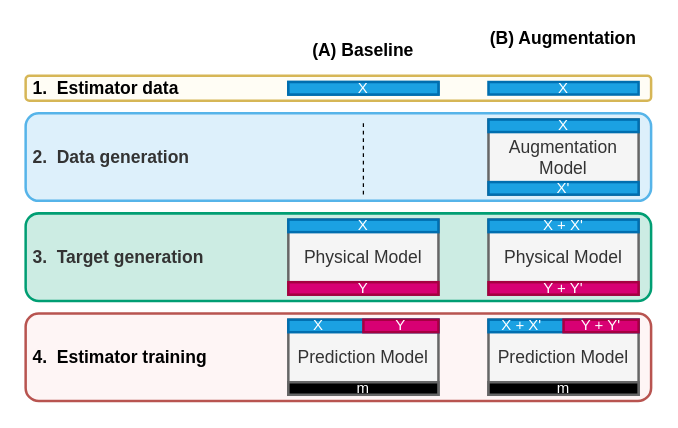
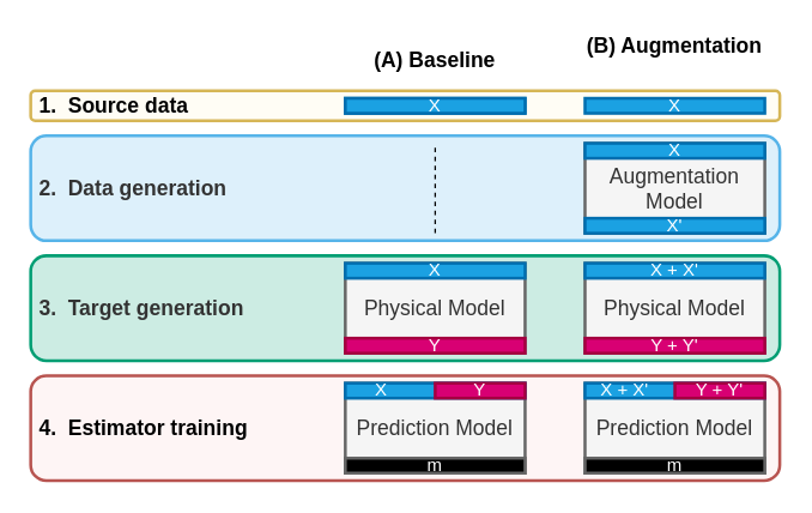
  <mxCell id="0" />
  <mxCell id="1" parent="0" />
- <mxCell id="2" value="&amp;nbsp;1.&amp;nbsp; Estimator data" style="rounded=1;whiteSpace=wrap;html=1;strokeWidth=2;fontSize=14;align=left;glass=0;shadow=0;sketch=0;fillOpacity=20;fontStyle=1;fillColor=#fff2cc;strokeColor=#d6b656;" parent="1" vertex="1"><mxGeometry x="20" y="60" width="500" height="20" as="geometry" /></mxCell>
+ <mxCell id="2" value="&amp;nbsp;1.&amp;nbsp; Source data" style="rounded=1;whiteSpace=wrap;html=1;strokeWidth=2;fontSize=14;align=left;glass=0;shadow=0;sketch=0;fillOpacity=20;fontStyle=1;fillColor=#fff2cc;strokeColor=#d6b656;" parent="1" vertex="1"><mxGeometry x="20" y="60" width="500" height="20" as="geometry" /></mxCell>
  <mxCell id="3" value="&amp;nbsp;4.&amp;nbsp; Estimator training" style="rounded=1;whiteSpace=wrap;html=1;strokeWidth=2;fontSize=14;align=left;fillOpacity=20;fontStyle=1;fillColor=#f8cecc;strokeColor=#b85450;" parent="1" vertex="1"><mxGeometry x="20" y="250" width="500" height="70" as="geometry" /></mxCell>
  <mxCell id="4" value="&amp;nbsp;2.&amp;nbsp; Data generation" style="rounded=1;whiteSpace=wrap;html=1;strokeWidth=2;fontSize=14;fontColor=#333333;align=left;glass=0;shadow=0;sketch=0;fillOpacity=20;fontStyle=1;fillColor=#56B4E9;strokeColor=#56B4E9;" parent="1" vertex="1"><mxGeometry x="20" y="90" width="500" height="70" as="geometry" /></mxCell>
  <mxCell id="5" value="&amp;nbsp;3.&amp;nbsp; Target generation" style="rounded=1;whiteSpace=wrap;html=1;strokeWidth=2;fontSize=14;fontColor=#333333;align=left;fillOpacity=20;fontStyle=1;fillColor=#009E73;strokeColor=#009E73;" parent="1" vertex="1"><mxGeometry x="20" y="170" width="500" height="70" as="geometry" /></mxCell>
  <mxCell id="6" value="&lt;span style=&quot;font-weight: 400&quot;&gt;Prediction Model&lt;/span&gt;" style="rounded=0;whiteSpace=wrap;html=1;strokeWidth=2;gradientDirection=east;arcSize=13;fontSize=14;fontStyle=1;fillColor=#f5f5f5;strokeColor=#666666;fontColor=#333333;" parent="1" vertex="1"><mxGeometry x="230" y="255" width="120" height="60" as="geometry" /></mxCell>
  <mxCell id="7" value="X&amp;nbsp; &amp;nbsp; &amp;nbsp; &amp;nbsp; &amp;nbsp; &amp;nbsp; &amp;nbsp; &amp;nbsp; &amp;nbsp; &amp;nbsp;Y" style="rounded=0;whiteSpace=wrap;html=1;strokeWidth=2;gradientDirection=east;fillColor=#1ba1e2;arcSize=13;strokeColor=#006EAF;fontColor=#ffffff;" parent="1" vertex="1"><mxGeometry x="230" y="255" width="120" height="10" as="geometry" /></mxCell>
  <mxCell id="8" value="Y" style="rounded=0;whiteSpace=wrap;html=1;strokeWidth=2;fillColor=#d80073;strokeColor=#A50040;fontColor=#ffffff;" parent="1" vertex="1"><mxGeometry x="290" y="255" width="60" height="10" as="geometry" /></mxCell>
  <mxCell id="9" value="m" style="rounded=0;whiteSpace=wrap;html=1;strokeWidth=2;gradientDirection=east;arcSize=13;fontColor=#ffffff;fontStyle=0;fillColor=#000000;strokeColor=#666666;" parent="1" vertex="1"><mxGeometry x="230" y="305" width="120" height="10" as="geometry" /></mxCell>
  <mxCell id="10" value="(A) Baseline" style="text;html=1;strokeColor=none;fillColor=none;align=center;verticalAlign=middle;whiteSpace=wrap;rounded=0;shadow=0;glass=0;sketch=0;fontSize=14;fontColor=#000000;fontStyle=1" parent="1" vertex="1"><mxGeometry x="230" y="30" width="120" height="20" as="geometry" /></mxCell>
  <mxCell id="11" value="" style="endArrow=none;dashed=1;html=1;strokeColor=#000000;fontSize=14;fontColor=#000000;" parent="1" edge="1"><mxGeometry width="50" height="50" relative="1" as="geometry"><mxPoint x="290" y="155" as="sourcePoint" /><mxPoint x="290" y="95" as="targetPoint" /></mxGeometry></mxCell>
  <mxCell id="12" value="X&amp;nbsp; &amp;nbsp; &amp;nbsp; &amp;nbsp; &amp;nbsp; &amp;nbsp; &amp;nbsp; &amp;nbsp; &amp;nbsp; &amp;nbsp;Y" style="rounded=0;whiteSpace=wrap;html=1;strokeWidth=2;gradientDirection=east;fillColor=#1ba1e2;arcSize=13;strokeColor=#006EAF;fontColor=#ffffff;" parent="1" vertex="1"><mxGeometry x="230" y="65" width="120" height="10" as="geometry" /></mxCell>
  <mxCell id="13" value="Augmentation Model" style="rounded=0;whiteSpace=wrap;html=1;strokeWidth=2;gradientDirection=east;arcSize=13;fontSize=14;fillColor=#f5f5f5;strokeColor=#666666;fontColor=#333333;" parent="1" vertex="1"><mxGeometry x="390" y="95" width="120" height="60" as="geometry" /></mxCell>
  <mxCell id="14" value="X" style="rounded=0;whiteSpace=wrap;html=1;strokeWidth=2;gradientDirection=east;fillColor=#1ba1e2;arcSize=13;strokeColor=#006EAF;fontColor=#ffffff;" parent="1" vertex="1"><mxGeometry x="390" y="95" width="120" height="10" as="geometry" /></mxCell>
  <mxCell id="15" value="X'" style="rounded=0;whiteSpace=wrap;html=1;strokeWidth=2;gradientDirection=east;fillColor=#1ba1e2;arcSize=13;strokeColor=#006EAF;fontColor=#ffffff;" parent="1" vertex="1"><mxGeometry x="390" y="145" width="120" height="10" as="geometry" /></mxCell>
  <mxCell id="16" value="&lt;span style=&quot;font-weight: 400&quot;&gt;Prediction Model&lt;/span&gt;" style="rounded=0;whiteSpace=wrap;html=1;strokeWidth=2;gradientDirection=east;arcSize=13;fontSize=14;fontStyle=1;fillColor=#f5f5f5;strokeColor=#666666;fontColor=#333333;" parent="1" vertex="1"><mxGeometry x="390" y="255" width="120" height="60" as="geometry" /></mxCell>
  <mxCell id="17" value="&lt;span&gt;X + X'&amp;nbsp; &amp;nbsp; &amp;nbsp; &amp;nbsp; &amp;nbsp; &amp;nbsp; &amp;nbsp; &amp;nbsp; &amp;nbsp; &amp;nbsp;&amp;nbsp;&lt;/span&gt;" style="rounded=0;whiteSpace=wrap;html=1;strokeWidth=2;gradientDirection=east;fillColor=#1ba1e2;arcSize=13;strokeColor=#006EAF;fontColor=#ffffff;" parent="1" vertex="1"><mxGeometry x="390" y="255" width="120" height="10" as="geometry" /></mxCell>
  <mxCell id="18" value="Y + Y'" style="rounded=0;whiteSpace=wrap;html=1;strokeWidth=2;fillColor=#d80073;strokeColor=#A50040;fontColor=#ffffff;" parent="1" vertex="1"><mxGeometry x="450" y="255" width="60" height="10" as="geometry" /></mxCell>
  <mxCell id="19" value="m" style="rounded=0;whiteSpace=wrap;html=1;strokeWidth=2;gradientDirection=east;arcSize=13;fontColor=#ffffff;fontStyle=0;fillColor=#000000;strokeColor=#666666;" parent="1" vertex="1"><mxGeometry x="390" y="305" width="120" height="10" as="geometry" /></mxCell>
  <mxCell id="20" value="X" style="rounded=0;whiteSpace=wrap;html=1;strokeWidth=2;gradientDirection=east;fillColor=#1ba1e2;arcSize=13;strokeColor=#006EAF;fontColor=#ffffff;fontStyle=0" parent="1" vertex="1"><mxGeometry x="390" y="65" width="120" height="10" as="geometry" /></mxCell>
  <mxCell id="21" value="Physical Model" style="rounded=0;whiteSpace=wrap;html=1;strokeWidth=2;gradientDirection=east;arcSize=13;fontSize=14;fillColor=#f5f5f5;strokeColor=#666666;fontColor=#333333;" parent="1" vertex="1"><mxGeometry x="390" y="175" width="120" height="60" as="geometry" /></mxCell>
  <mxCell id="22" value="X + X'" style="rounded=0;whiteSpace=wrap;html=1;strokeWidth=2;gradientDirection=east;fillColor=#1ba1e2;arcSize=13;strokeColor=#006EAF;fontColor=#ffffff;" parent="1" vertex="1"><mxGeometry x="390" y="175" width="120" height="10" as="geometry" /></mxCell>
  <mxCell id="23" value="Y + Y'" style="rounded=0;whiteSpace=wrap;html=1;strokeWidth=2;gradientDirection=east;arcSize=13;fontColor=#ffffff;fillColor=#D80073;strokeColor=#A50040;" parent="1" vertex="1"><mxGeometry x="390" y="225" width="120" height="10" as="geometry" /></mxCell>
  <mxCell id="24" value="(B) Augmentation" style="text;html=1;strokeColor=none;fillColor=none;align=center;verticalAlign=middle;whiteSpace=wrap;rounded=0;shadow=0;glass=0;sketch=0;fontSize=14;fontColor=#000000;fontStyle=1" parent="1" vertex="1"><mxGeometry x="390" y="20" width="120" height="20" as="geometry" /></mxCell>
  <mxCell id="25" value="*" style="text;html=1;strokeColor=none;fillColor=none;align=center;verticalAlign=middle;whiteSpace=wrap;rounded=0;strokeWidth=8;" parent="1" vertex="1"><mxGeometry x="230" y="195" width="40" height="20" as="geometry" /></mxCell>
  <mxCell id="26" value="Physical Model" style="rounded=0;whiteSpace=wrap;html=1;strokeWidth=2;gradientDirection=east;arcSize=13;fontSize=14;fillColor=#f5f5f5;strokeColor=#666666;fontColor=#333333;" parent="1" vertex="1"><mxGeometry x="230" y="175" width="120" height="60" as="geometry" /></mxCell>
  <mxCell id="27" value="X" style="rounded=0;whiteSpace=wrap;html=1;strokeWidth=2;gradientDirection=east;fillColor=#1ba1e2;arcSize=13;strokeColor=#006EAF;fontColor=#ffffff;" parent="1" vertex="1"><mxGeometry x="230" y="175" width="120" height="10" as="geometry" /></mxCell>
  <mxCell id="28" value="Y" style="rounded=0;whiteSpace=wrap;html=1;strokeWidth=2;gradientDirection=east;arcSize=13;fontColor=#ffffff;fillColor=#D80073;strokeColor=#A50040;" parent="1" vertex="1"><mxGeometry x="230" y="225" width="120" height="10" as="geometry" /></mxCell>
  <mxCell id="29" value="X" style="rounded=0;whiteSpace=wrap;html=1;strokeWidth=2;gradientDirection=east;fillColor=#1ba1e2;arcSize=13;strokeColor=#006EAF;fontColor=#ffffff;" parent="1" vertex="1"><mxGeometry x="230" y="65" width="120" height="10" as="geometry" /></mxCell>
